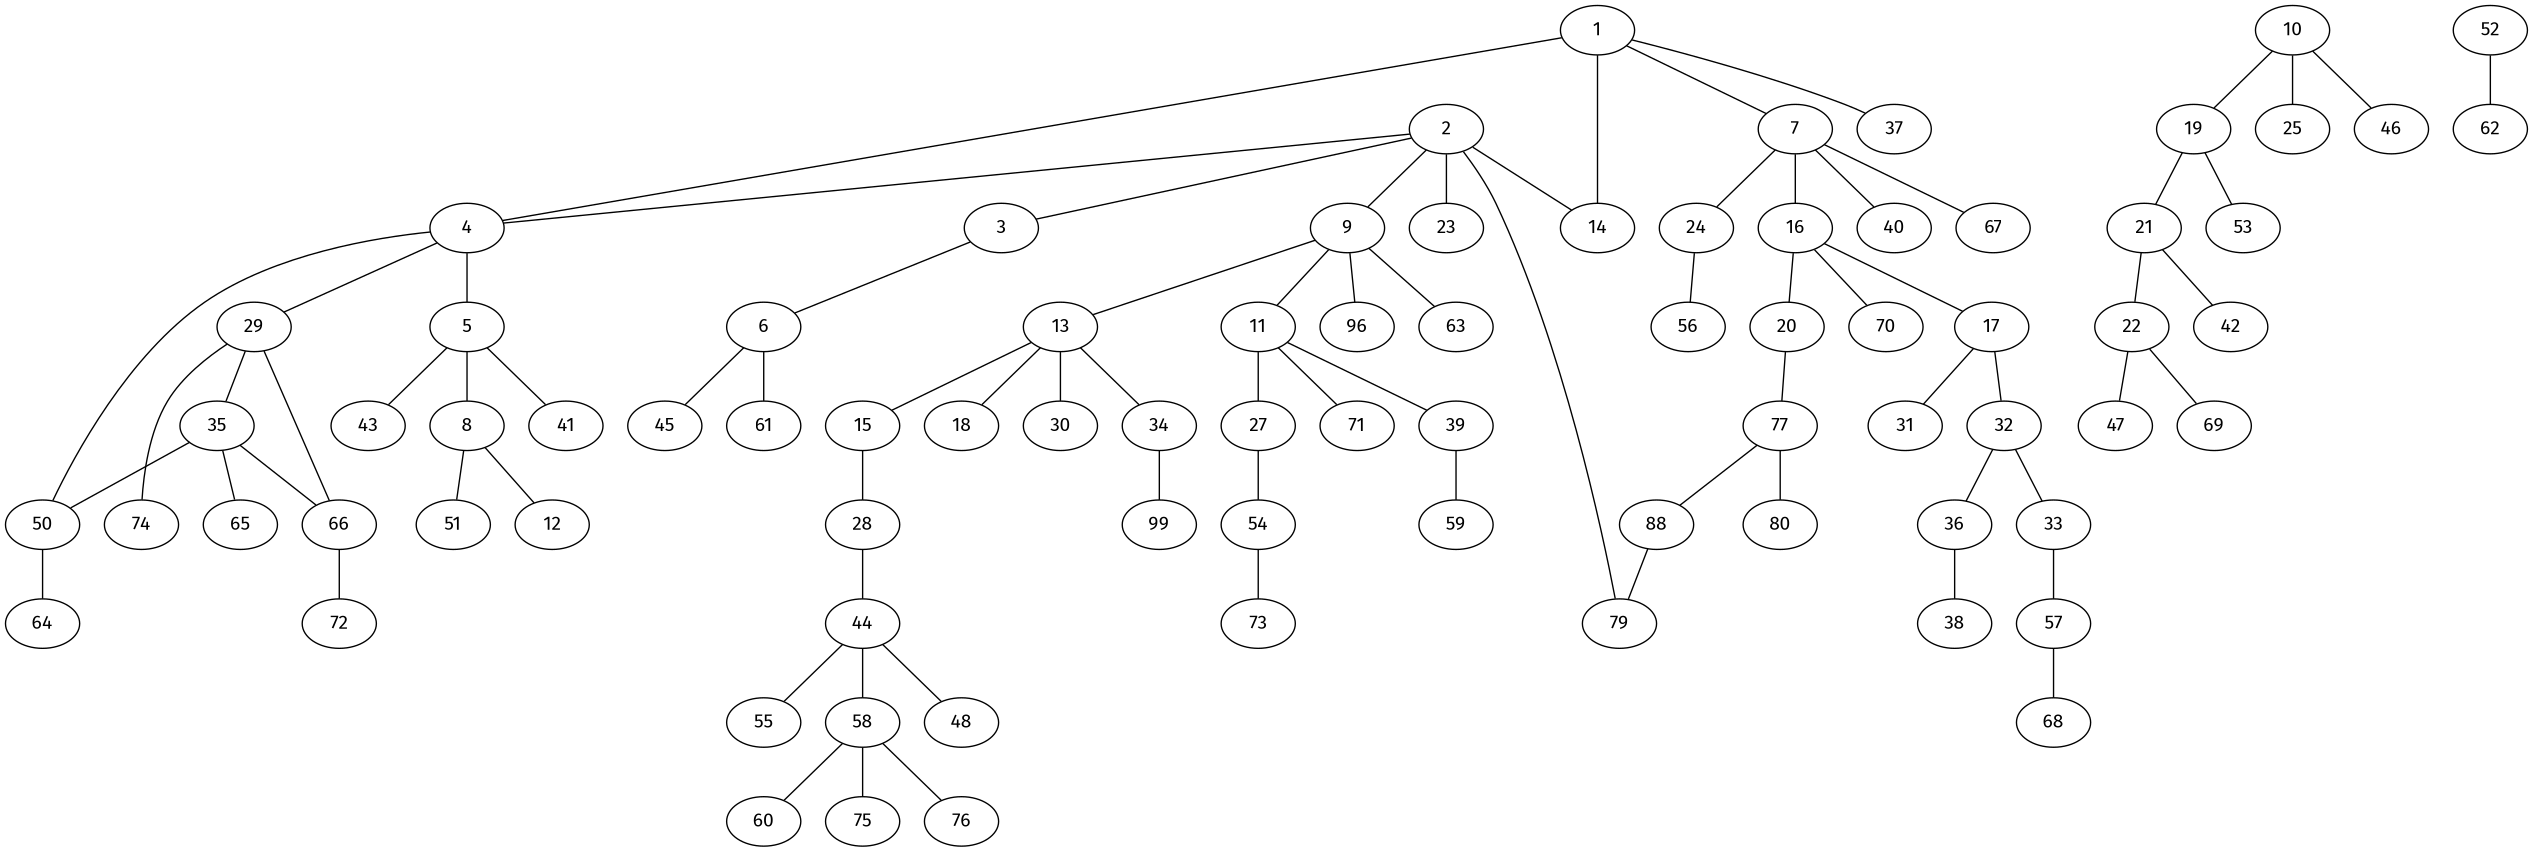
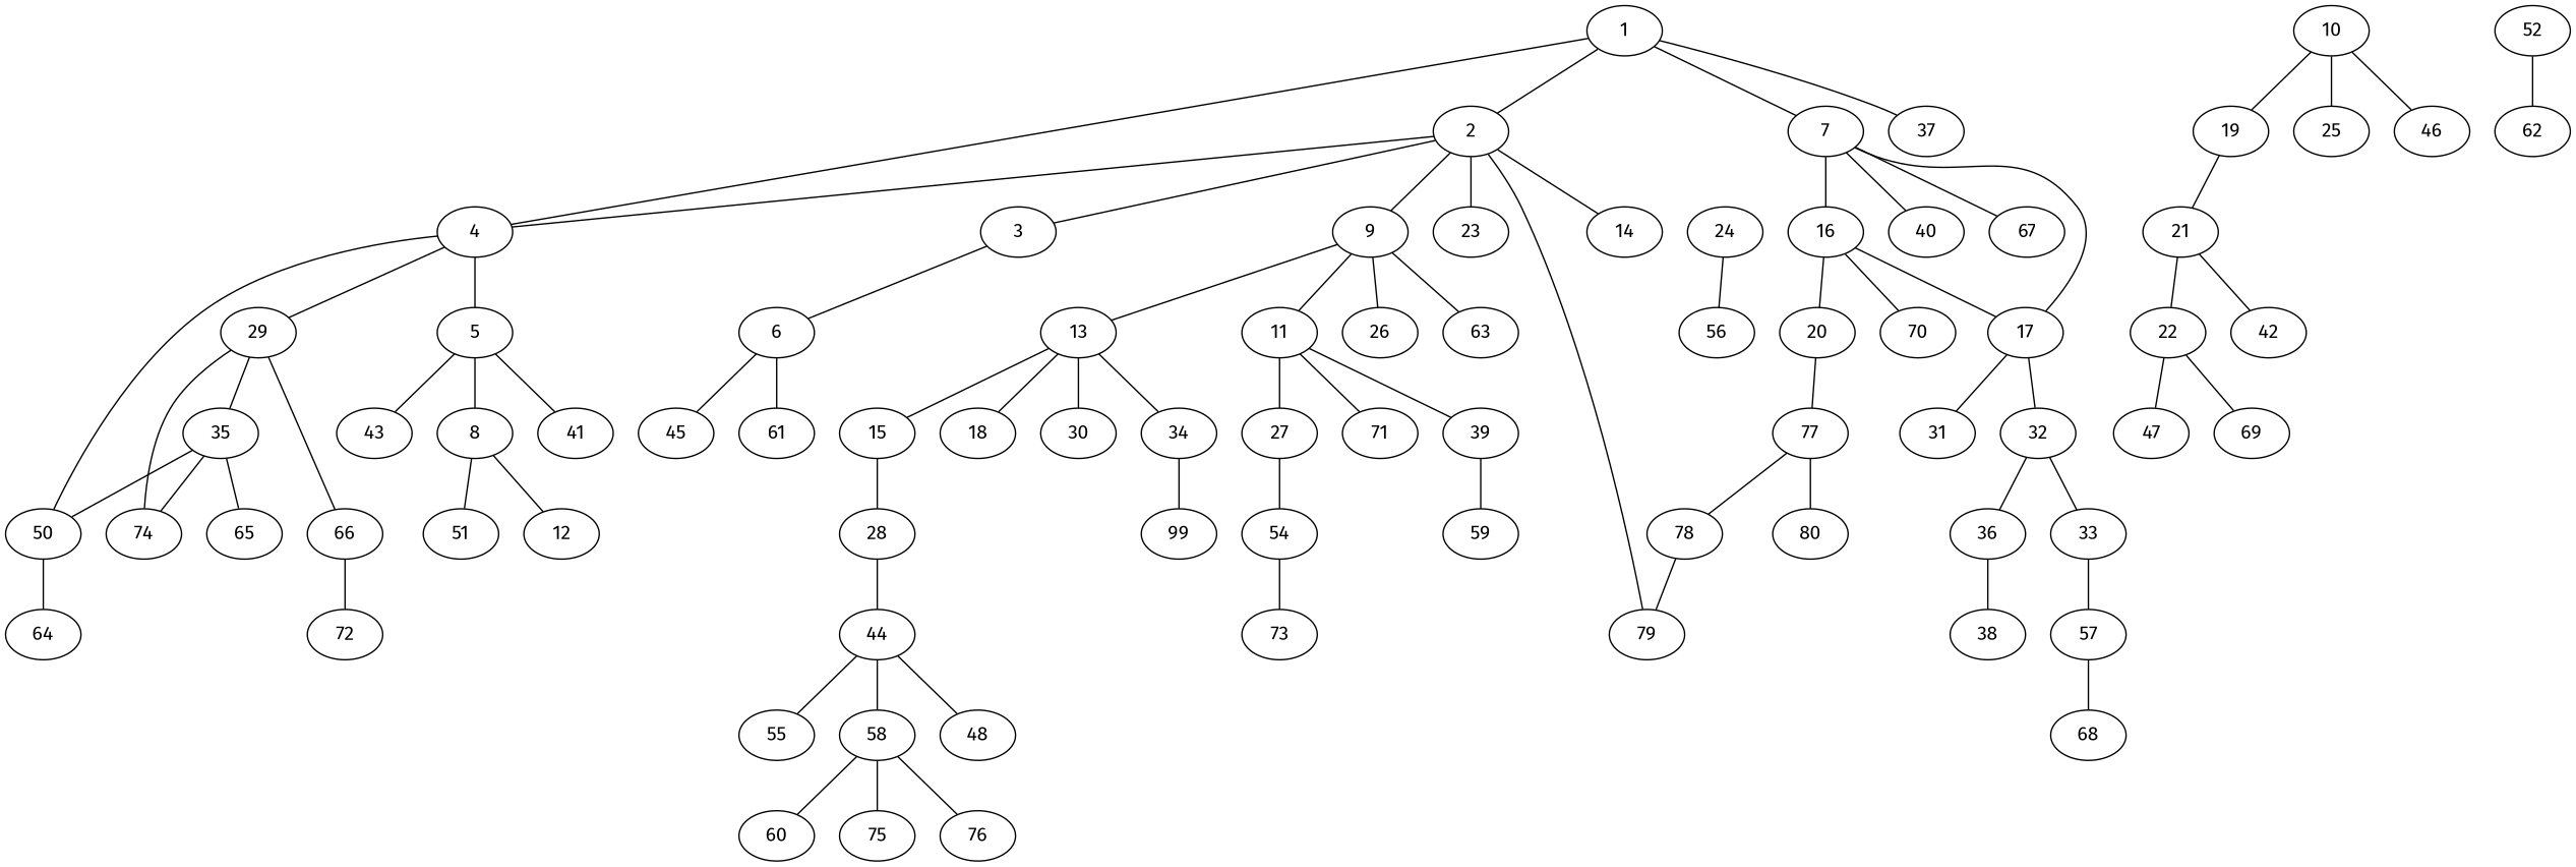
  graph {
    fontname="Fira Sans"
    node [fontname="Fira Sans"]
    edge [fontname="Fira Sans"]
    1
    2
    4
    7
    37
    3
    9
    14
    23
    79
    5
    29
    50
    16
    24
    40
    67
    10
    19
    25
    46
    6
    11
    13
-   26 [label=96]
+   26
    63
    8
    41
    43
    35
    66
    74
    64
    17
    20
    70
    56
    21
-   53
    45
    61
    27
    39
    71
    15
    18
    30
    34
    12
    51
    65
    72
    31
    32
    77
    52
    62
    54
    59
    28
    n61 [label=99]
    22
    42
    73
    44
    48
    55
    58
    33
    36
-   78 [label=88]
+   78
    80
    57
    38
    47
    69
    60
    75
    76
    68
-   1 -- 14
+   1 -- 2
    1 -- 4
    1 -- 7
    1 -- 37
    2 -- 4
    2 -- 3
    2 -- 9
    2 -- 14
    2 -- 23
    2 -- 79
    4 -- 5
    4 -- 29
    4 -- 50
    7 -- 16
-   7 -- 24
+   7 -- 17
    7 -- 40
    7 -- 67
    3 -- 6
    9 -- 11
    9 -- 13
    9 -- 26
    9 -- 63
    5 -- 8
    5 -- 41
    5 -- 43
    29 -- 35
    29 -- 66
    29 -- 74
    50 -- 64
    16 -- 17
    16 -- 20
    16 -- 70
    24 -- 56
    10 -- 19
    10 -- 25
    10 -- 46
    19 -- 21
-   19 -- 53
    6 -- 45
    6 -- 61
    11 -- 27
    11 -- 39
    11 -- 71
    13 -- 15
    13 -- 18
    13 -- 30
    13 -- 34
    8 -- 12
    8 -- 51
    35 -- 50
-   35 -- 66
+   35 -- 74
    35 -- 65
    66 -- 72
    17 -- 31
    17 -- 32
    20 -- 77
    21 -- 22
    21 -- 42
    27 -- 54
    39 -- 59
    15 -- 28
    34 -- n61
    32 -- 33
    32 -- 36
    77 -- 78
    77 -- 80
    52 -- 62
    54 -- 73
    28 -- 44
    22 -- 47
    22 -- 69
    44 -- 48
    44 -- 55
    44 -- 58
    58 -- 60
    58 -- 75
    58 -- 76
    33 -- 57
    36 -- 38
    78 -- 79
    57 -- 68
  }
